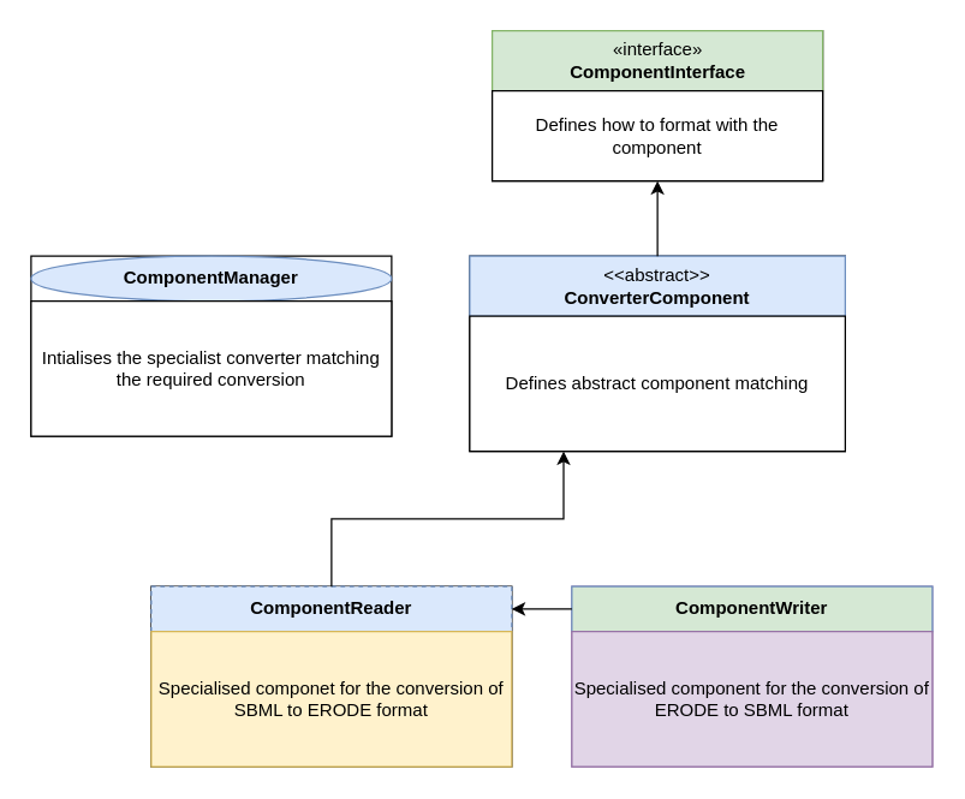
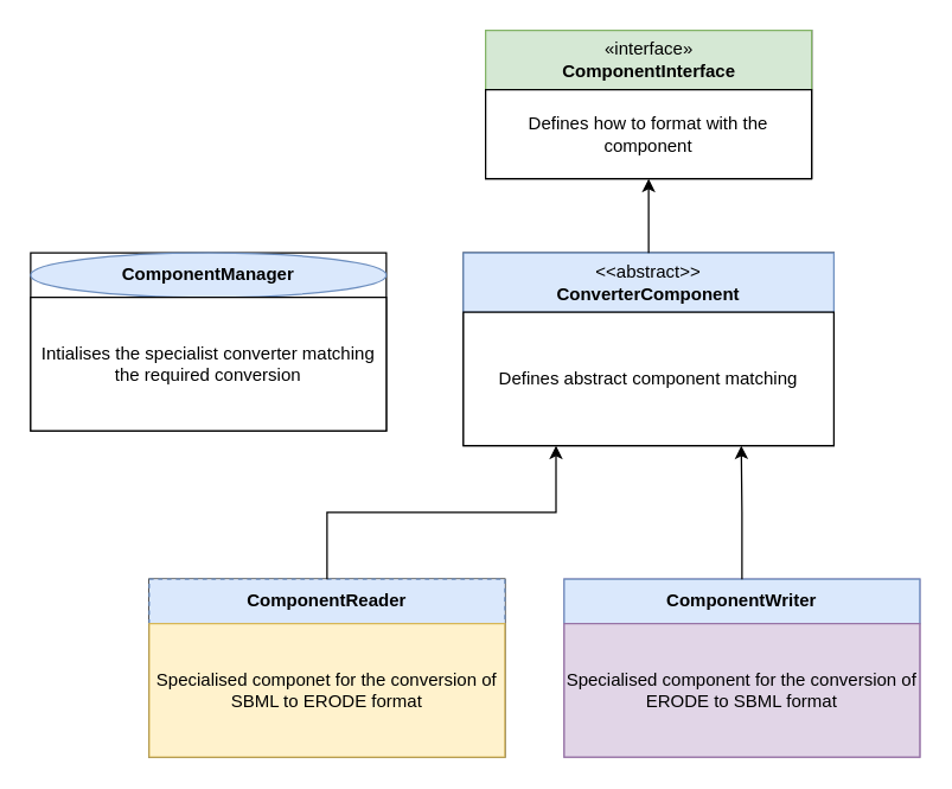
  <mxCell id="0" />
  <mxCell id="1" parent="0" />
  <mxCell id="2" value="" style="rounded=0;whiteSpace=wrap;html=1;container=1;" vertex="1" parent="1"><mxGeometry x="327" y="20" width="220" height="100" as="geometry" /></mxCell>
  <mxCell id="3" value="«interface»&lt;br&gt;&lt;b&gt;ComponentInterface&lt;/b&gt;" style="html=1;fillColor=#d5e8d4;strokeColor=#82b366;" vertex="1" parent="2"><mxGeometry width="220" height="40" as="geometry" /></mxCell>
  <mxCell id="4" value="&lt;span&gt;Defines how to format with the component&lt;/span&gt;" style="rounded=0;whiteSpace=wrap;html=1;" vertex="1" parent="2"><mxGeometry y="40" width="220" height="60" as="geometry" /></mxCell>
  <mxCell id="5" value="" style="rounded=0;whiteSpace=wrap;html=1;portConstraintRotation=0;container=1;" vertex="1" parent="1"><mxGeometry x="312" y="170" width="250" height="130" as="geometry" /></mxCell>
  <mxCell id="6" value="" style="group" vertex="1" connectable="0" parent="5"><mxGeometry width="250" height="130" as="geometry" /></mxCell>
  <mxCell id="7" value="&amp;lt;&amp;lt;abstract&amp;gt;&amp;gt;&lt;br&gt;&lt;b&gt;ConverterComponent&lt;/b&gt;" style="rounded=0;whiteSpace=wrap;html=1;fillColor=#dae8fc;strokeColor=#6c8ebf;" vertex="1" parent="6"><mxGeometry width="250" height="40" as="geometry" /></mxCell>
  <mxCell id="8" value="&lt;div&gt;&lt;span&gt;Defines abstract component matching&lt;/span&gt;&lt;br&gt;&lt;/div&gt;" style="rounded=0;whiteSpace=wrap;html=1;align=center;" vertex="1" parent="6"><mxGeometry y="40" width="250" height="90" as="geometry" /></mxCell>
  <mxCell id="9" style="edgeStyle=orthogonalEdgeStyle;rounded=0;orthogonalLoop=1;jettySize=auto;html=1;entryX=0.5;entryY=1;entryDx=0;entryDy=0;" edge="1" parent="1" source="7" target="4"><mxGeometry relative="1" as="geometry"><Array as="points"><mxPoint x="437" y="130" /><mxPoint x="437" y="130" /></Array></mxGeometry></mxCell>
  <mxCell id="10" value="" style="rounded=0;whiteSpace=wrap;html=1;container=1;" vertex="1" parent="1"><mxGeometry x="100" y="390" width="240" height="120" as="geometry" /></mxCell>
  <mxCell id="11" value="" style="group" vertex="1" connectable="0" parent="10"><mxGeometry width="240" height="120" as="geometry" /></mxCell>
  <mxCell id="12" value="ComponentReader" style="rounded=0;whiteSpace=wrap;html=1;fillColor=#dae8fc;strokeColor=#6c8ebf;fontStyle=1;dashed=1;" vertex="1" parent="11"><mxGeometry width="240" height="30" as="geometry" /></mxCell>
  <mxCell id="13" value="Specialised componet for the conversion of SBML to ERODE format" style="rounded=0;whiteSpace=wrap;html=1;fillColor=#fff2cc;strokeColor=#d6b656;" vertex="1" parent="11"><mxGeometry y="30" width="240" height="90" as="geometry" /></mxCell>
  <mxCell id="14" value="" style="rounded=0;whiteSpace=wrap;html=1;container=1;fillColor=#e1d5e7;strokeColor=#9673a6;" vertex="1" parent="1"><mxGeometry x="380" y="390" width="240" height="120" as="geometry" /></mxCell>
- <mxCell id="15" value="ComponentWriter" style="rounded=0;whiteSpace=wrap;html=1;fillColor=#d5e8d4;strokeColor=#6c8ebf;fontStyle=1;" vertex="1" parent="14"><mxGeometry width="240" height="30" as="geometry" /></mxCell>
+ <mxCell id="15" value="ComponentWriter" style="rounded=0;whiteSpace=wrap;html=1;fillColor=#dae8fc;strokeColor=#6c8ebf;fontStyle=1" vertex="1" parent="14"><mxGeometry width="240" height="30" as="geometry" /></mxCell>
  <mxCell id="16" value="Specialised component for the conversion of ERODE to SBML format" style="rounded=0;whiteSpace=wrap;html=1;fillColor=#e1d5e7;strokeColor=#9673a6;" vertex="1" parent="14"><mxGeometry y="30" width="240" height="90" as="geometry" /></mxCell>
  <mxCell id="17" style="edgeStyle=orthogonalEdgeStyle;rounded=0;orthogonalLoop=1;jettySize=auto;html=1;exitX=0.5;exitY=0;exitDx=0;exitDy=0;entryX=0.25;entryY=1;entryDx=0;entryDy=0;" edge="1" parent="1" source="12" target="8"><mxGeometry relative="1" as="geometry" /></mxCell>
- <mxCell id="18" style="edgeStyle=orthogonalEdgeStyle;rounded=0;orthogonalLoop=1;jettySize=auto;html=1;" edge="1" parent="1" source="15" target="12"><mxGeometry relative="1" as="geometry" /></mxCell>
+ <mxCell id="18" style="edgeStyle=orthogonalEdgeStyle;rounded=0;orthogonalLoop=1;jettySize=auto;html=1;entryX=0.75;entryY=1;entryDx=0;entryDy=0;" edge="1" parent="1" source="15" target="8"><mxGeometry relative="1" as="geometry" /></mxCell>
  <mxCell id="19" value="" style="rounded=0;whiteSpace=wrap;html=1;container=1;" vertex="1" parent="1"><mxGeometry x="20" y="170" width="240" height="120" as="geometry" /></mxCell>
  <mxCell id="20" value="" style="group" vertex="1" connectable="0" parent="19"><mxGeometry width="240" height="120" as="geometry" /></mxCell>
  <mxCell id="21" value="ComponentManager" style="ellipse;whiteSpace=wrap;html=1;fillColor=#dae8fc;strokeColor=#6c8ebf;fontStyle=1;" vertex="1" parent="20"><mxGeometry width="240" height="30" as="geometry" /></mxCell>
  <mxCell id="22" value="Intialises the specialist converter matching the required conversion" style="rounded=0;whiteSpace=wrap;html=1;" vertex="1" parent="20"><mxGeometry y="30" width="240" height="90" as="geometry" /></mxCell>
